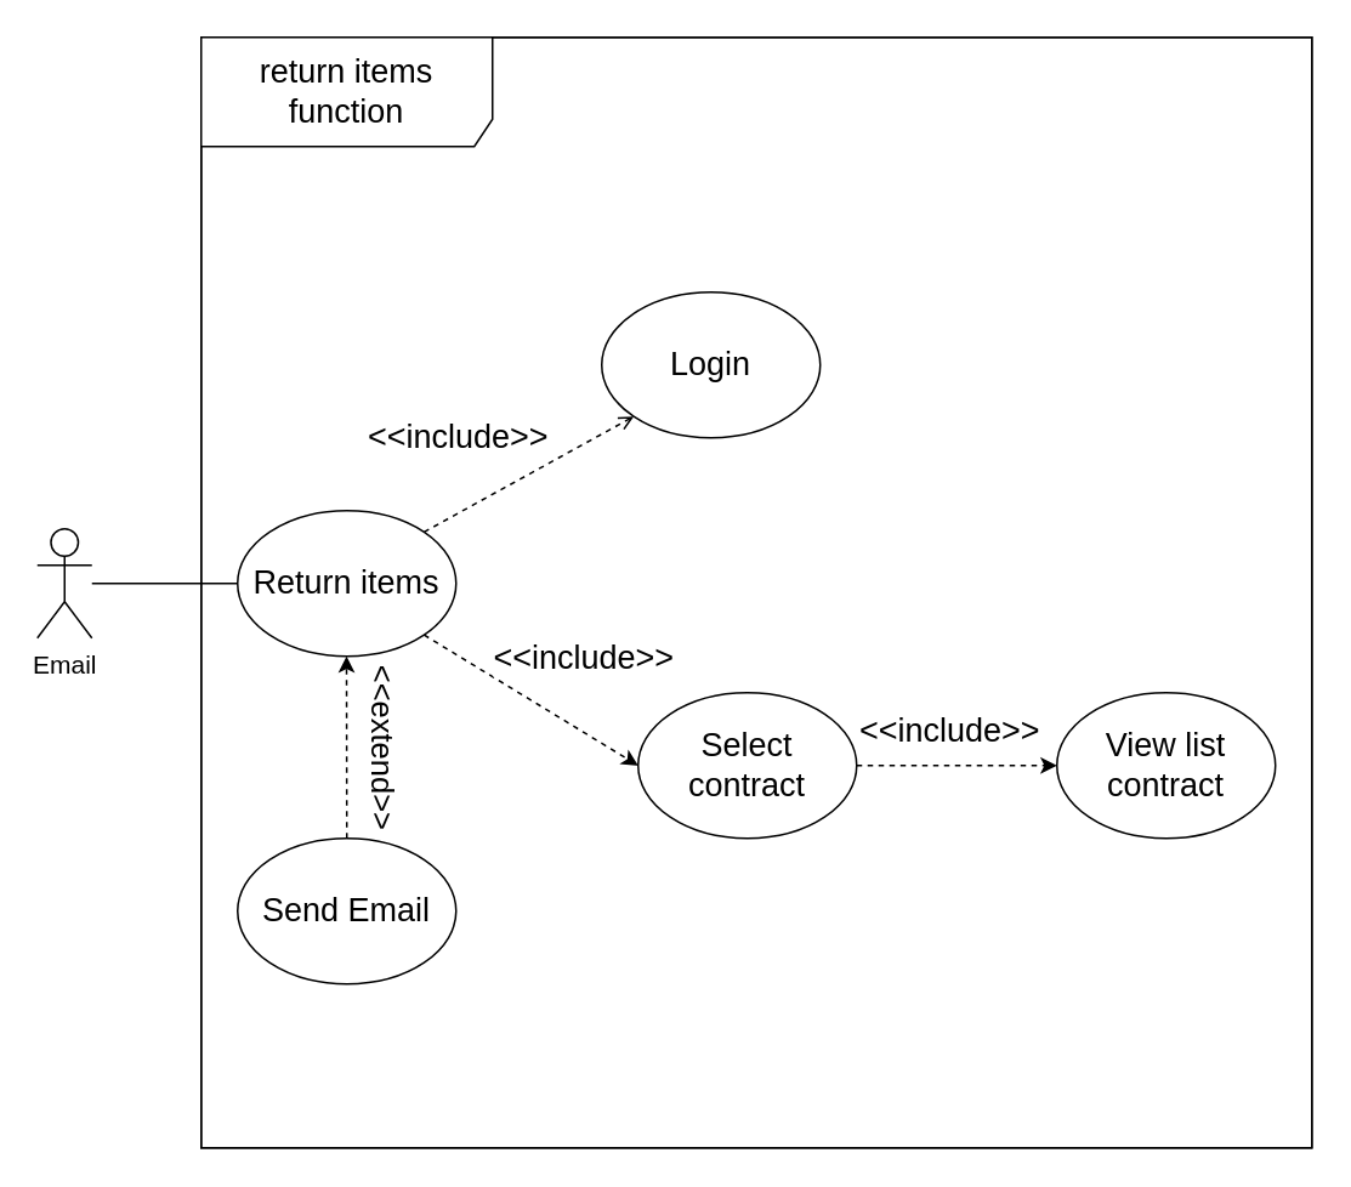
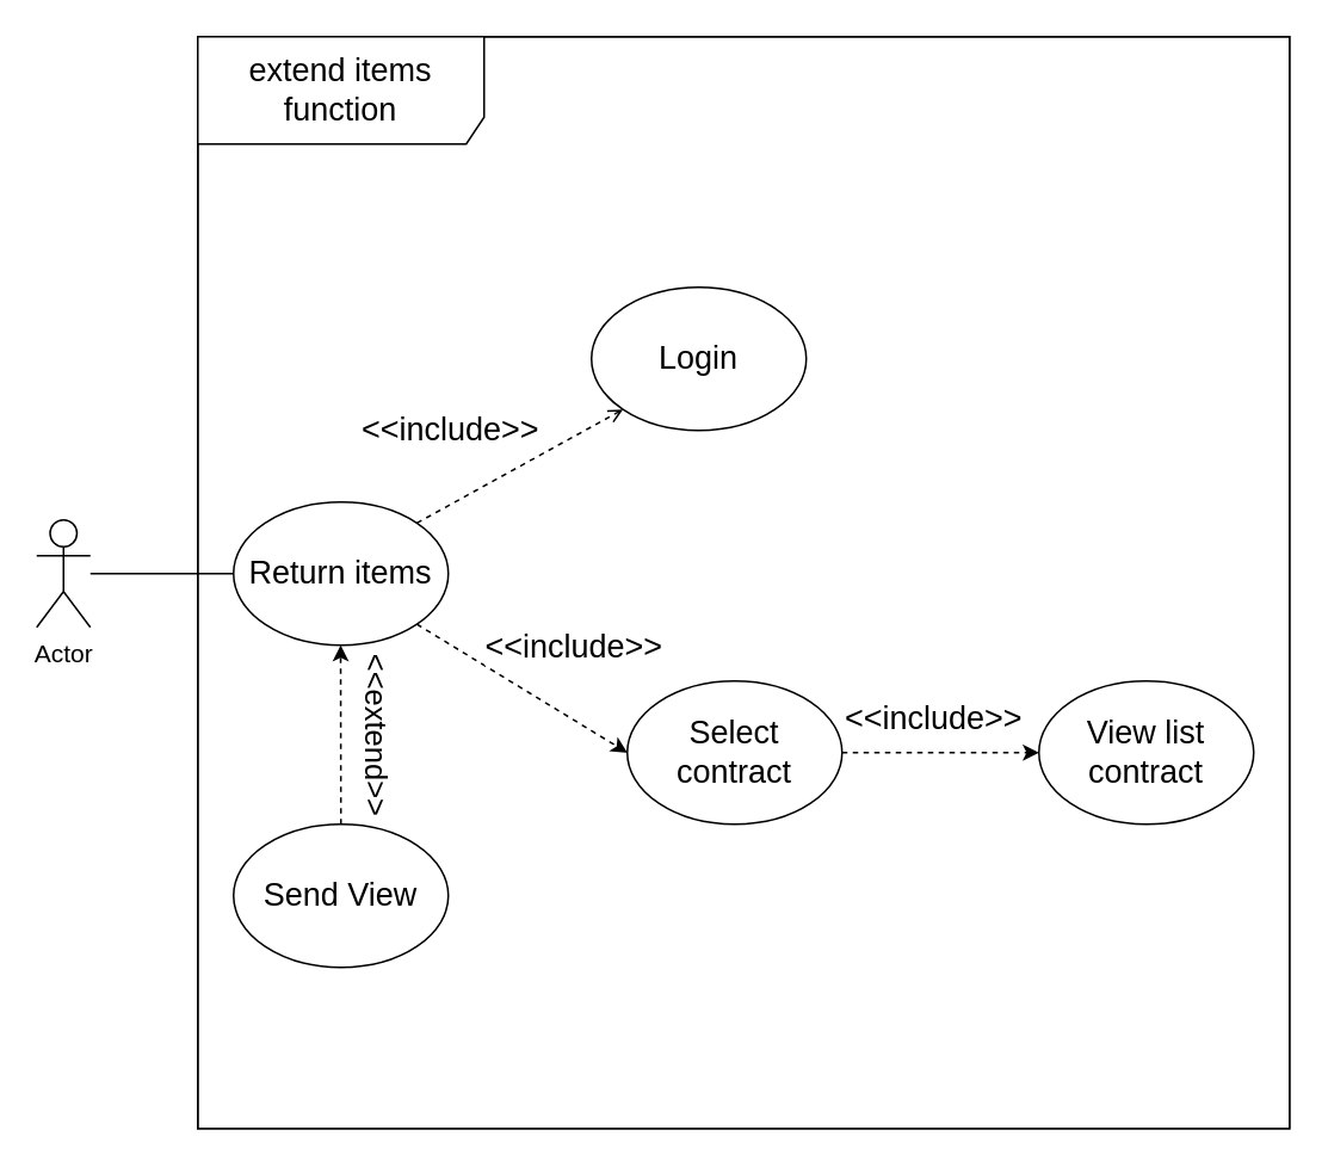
  <mxCell id="0" />
  <mxCell id="1" parent="0" />
- <mxCell id="2" value="&lt;font style=&quot;font-size: 14px;&quot;&gt;Email&lt;/font&gt;" style="shape=umlActor;verticalLabelPosition=bottom;verticalAlign=top;html=1;outlineConnect=0;" parent="1" vertex="1"><mxGeometry x="20" y="290" width="30" height="60" as="geometry" /></mxCell>
+ <mxCell id="2" value="&lt;font style=&quot;font-size: 14px;&quot;&gt;Actor&lt;/font&gt;" style="shape=umlActor;verticalLabelPosition=bottom;verticalAlign=top;html=1;outlineConnect=0;" parent="1" vertex="1"><mxGeometry x="20" y="290" width="30" height="60" as="geometry" /></mxCell>
  <mxCell id="3" value="" style="whiteSpace=wrap;html=1;aspect=fixed;strokeWidth=1;fontSize=18;" parent="1" vertex="1"><mxGeometry x="110" y="20" width="610" height="610" as="geometry" /></mxCell>
  <mxCell id="4" value="Return items" style="ellipse;whiteSpace=wrap;html=1;strokeWidth=1;fontSize=18;" parent="1" vertex="1"><mxGeometry x="130" y="280" width="120" height="80" as="geometry" /></mxCell>
  <mxCell id="5" value="" style="endArrow=none;html=1;rounded=0;fontSize=18;entryX=0;entryY=0.5;entryDx=0;entryDy=0;" parent="1" source="2" target="4" edge="1"><mxGeometry width="50" height="50" relative="1" as="geometry"><mxPoint x="130" y="250" as="sourcePoint" /><mxPoint x="180" y="200" as="targetPoint" /></mxGeometry></mxCell>
  <mxCell id="6" value="Login" style="ellipse;whiteSpace=wrap;html=1;strokeWidth=1;fontSize=18;" parent="1" vertex="1"><mxGeometry x="330" y="160" width="120" height="80" as="geometry" /></mxCell>
  <mxCell id="7" value="" style="endArrow=open;html=1;rounded=0;dashed=1;fontSize=18;entryX=0;entryY=1;entryDx=0;entryDy=0;exitX=1;exitY=0;exitDx=0;exitDy=0;endFill=0;" parent="1" source="4" target="6" edge="1"><mxGeometry width="50" height="50" relative="1" as="geometry"><mxPoint x="290" y="280" as="sourcePoint" /><mxPoint x="340" y="230" as="targetPoint" /></mxGeometry></mxCell>
  <mxCell id="8" value="&amp;lt;&amp;lt;include&amp;gt;&amp;gt;" style="edgeLabel;html=1;align=center;verticalAlign=middle;resizable=0;points=[];fontSize=18;" parent="7" vertex="1" connectable="0"><mxGeometry x="0.702" y="-2" relative="1" as="geometry"><mxPoint x="-81" as="offset" /></mxGeometry></mxCell>
  <mxCell id="9" value="Select contract" style="ellipse;whiteSpace=wrap;html=1;strokeWidth=1;fontSize=18;" parent="1" vertex="1"><mxGeometry x="350" y="380" width="120" height="80" as="geometry" /></mxCell>
  <mxCell id="10" value="" style="endArrow=classic;html=1;rounded=0;dashed=1;fontSize=18;exitX=1;exitY=1;exitDx=0;exitDy=0;entryX=0;entryY=0.5;entryDx=0;entryDy=0;" parent="1" source="4" target="9" edge="1"><mxGeometry width="50" height="50" relative="1" as="geometry"><mxPoint x="360" y="420" as="sourcePoint" /><mxPoint x="410" y="370" as="targetPoint" /></mxGeometry></mxCell>
  <mxCell id="11" value="&amp;lt;&amp;lt;include&amp;gt;&amp;gt;" style="edgeLabel;html=1;align=center;verticalAlign=middle;resizable=0;points=[];fontSize=18;" parent="10" vertex="1" connectable="0"><mxGeometry x="-0.183" y="-1" relative="1" as="geometry"><mxPoint x="40" y="-18" as="offset" /></mxGeometry></mxCell>
  <mxCell id="12" value="View list contract" style="ellipse;whiteSpace=wrap;html=1;strokeWidth=1;fontSize=18;" parent="1" vertex="1"><mxGeometry x="580" y="380" width="120" height="80" as="geometry" /></mxCell>
- <mxCell id="13" value="return items function" style="shape=umlFrame;whiteSpace=wrap;html=1;pointerEvents=0;strokeWidth=1;fontSize=18;width=160;height=60;" parent="1" vertex="1"><mxGeometry x="110" y="20" width="610" height="610" as="geometry" /></mxCell>
+ <mxCell id="13" value="extend items function" style="shape=umlFrame;whiteSpace=wrap;html=1;pointerEvents=0;strokeWidth=1;fontSize=18;width=160;height=60;" parent="1" vertex="1"><mxGeometry x="110" y="20" width="610" height="610" as="geometry" /></mxCell>
  <mxCell id="14" value="" style="endArrow=classic;html=1;rounded=0;entryX=0;entryY=0.5;entryDx=0;entryDy=0;exitX=1;exitY=0.5;exitDx=0;exitDy=0;dashed=1;" edge="1" parent="1" source="9" target="12"><mxGeometry width="50" height="50" relative="1" as="geometry"><mxPoint x="440" y="550" as="sourcePoint" /><mxPoint x="490" y="500" as="targetPoint" /></mxGeometry></mxCell>
  <mxCell id="15" value="&lt;font style=&quot;font-size: 18px;&quot;&gt;&amp;lt;&amp;lt;include&amp;gt;&amp;gt;&lt;/font&gt;" style="edgeLabel;html=1;align=center;verticalAlign=middle;resizable=0;points=[];" vertex="1" connectable="0" parent="14"><mxGeometry x="-0.159" relative="1" as="geometry"><mxPoint x="4" y="-20" as="offset" /></mxGeometry></mxCell>
  <mxCell id="16" value="" style="endArrow=classic;html=1;rounded=0;entryX=0.5;entryY=1;entryDx=0;entryDy=0;exitX=0.5;exitY=0;exitDx=0;exitDy=0;dashed=1;" edge="1" parent="1" source="18"><mxGeometry width="50" height="50" relative="1" as="geometry"><mxPoint x="189.84" y="450" as="sourcePoint" /><mxPoint x="189.84" y="360" as="targetPoint" /></mxGeometry></mxCell>
  <mxCell id="17" value="&lt;font style=&quot;font-size: 17px;&quot;&gt;&amp;lt;&amp;lt;extend&amp;gt;&amp;gt;&lt;/font&gt;" style="edgeLabel;html=1;align=center;verticalAlign=middle;resizable=0;points=[];rotation=90;fontSize=17;" vertex="1" connectable="0" parent="16"><mxGeometry x="-0.167" relative="1" as="geometry"><mxPoint x="20" y="-8" as="offset" /></mxGeometry></mxCell>
- <mxCell id="18" value="&lt;font style=&quot;font-size: 18px;&quot;&gt;Send Email&lt;/font&gt;" style="ellipse;whiteSpace=wrap;html=1;" vertex="1" parent="1"><mxGeometry x="130" y="460" width="120" height="80" as="geometry" /></mxCell>
+ <mxCell id="18" value="&lt;font style=&quot;font-size: 18px;&quot;&gt;Send View&lt;/font&gt;" style="ellipse;whiteSpace=wrap;html=1;" vertex="1" parent="1"><mxGeometry x="130" y="460" width="120" height="80" as="geometry" /></mxCell>
